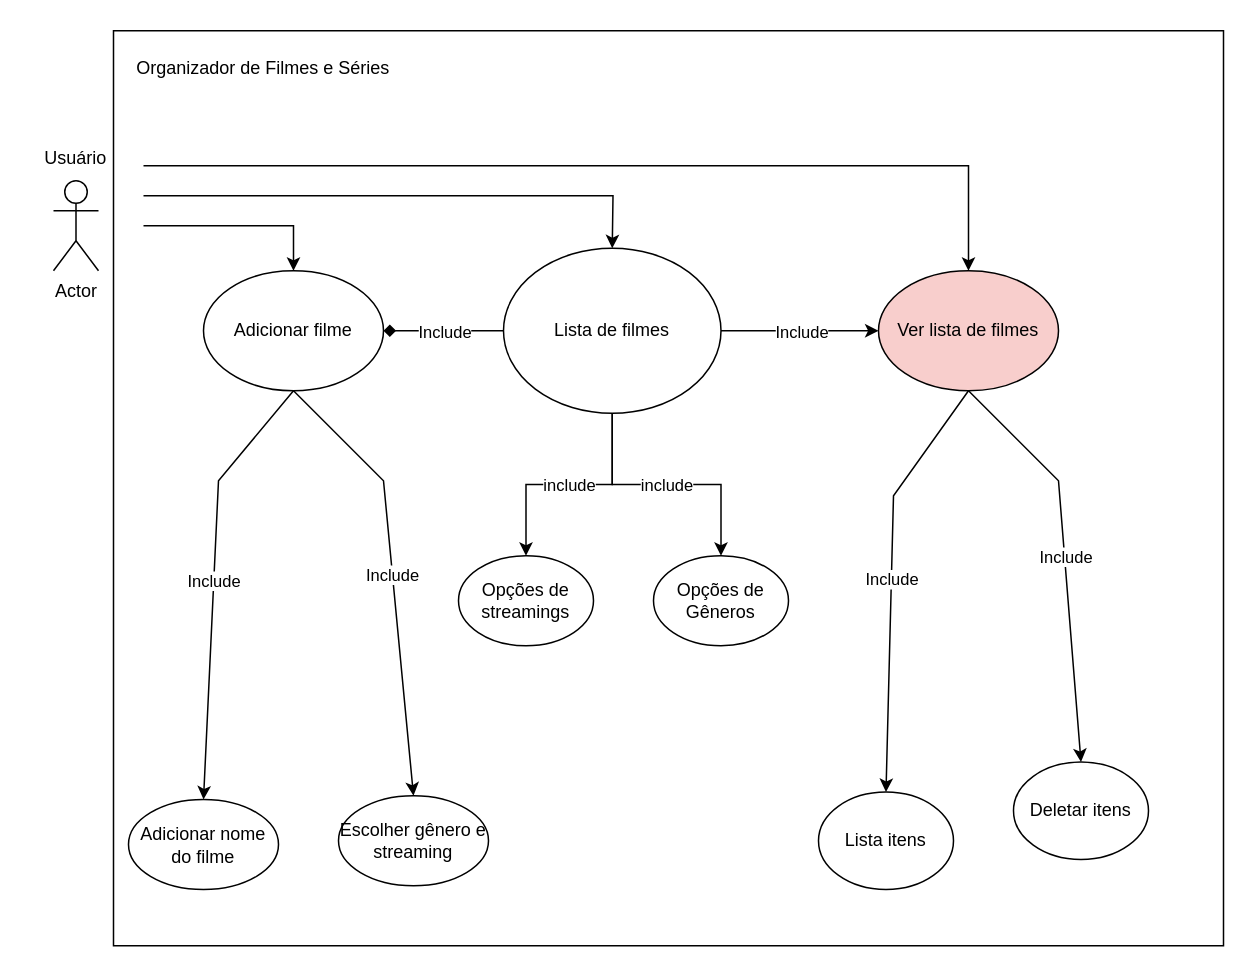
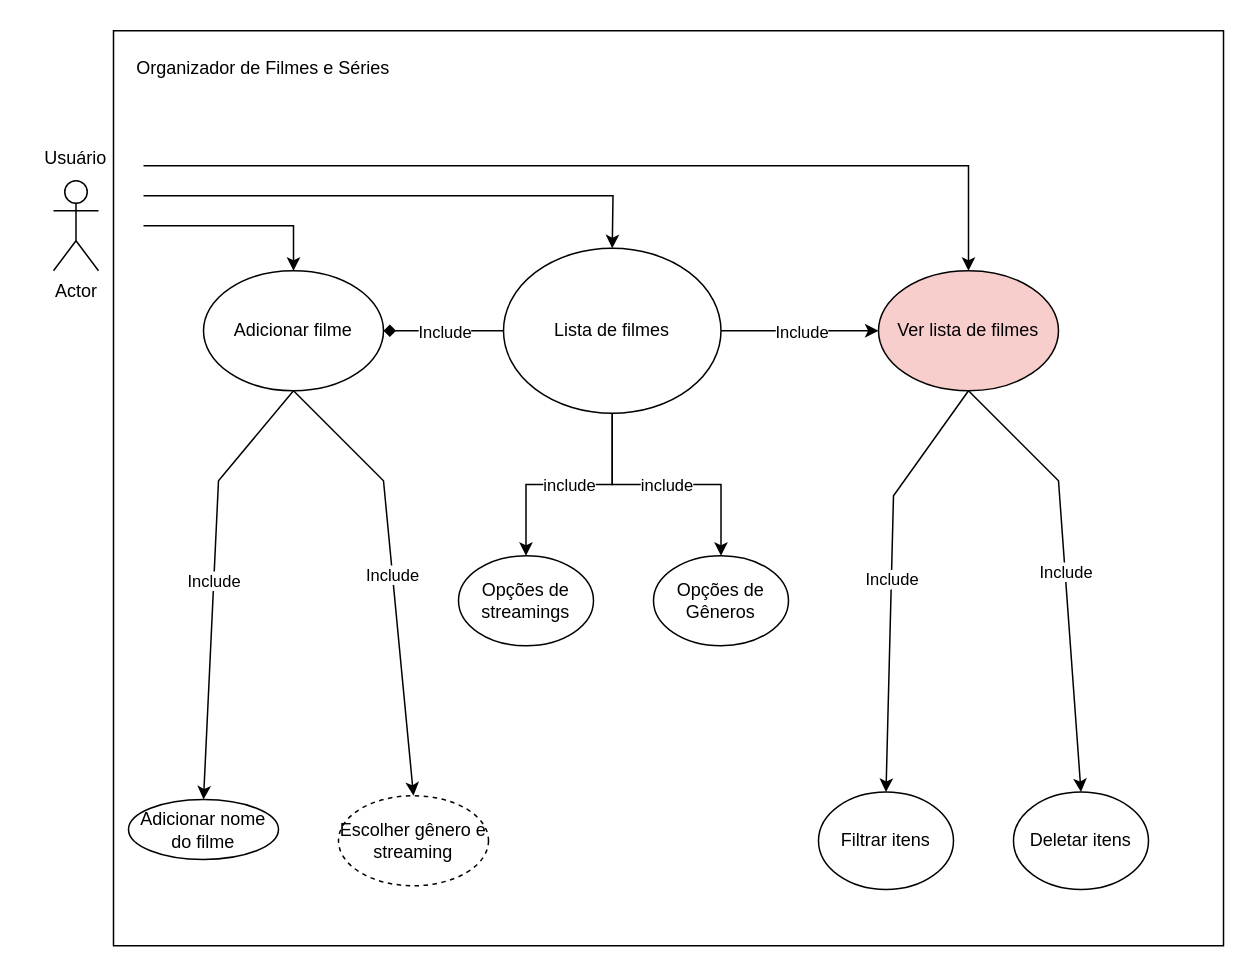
  <mxCell id="0" />
  <mxCell id="1" parent="0" />
  <mxCell id="2" value="" style="rounded=0;whiteSpace=wrap;html=1;movable=1;resizable=1;rotatable=1;deletable=1;editable=1;connectable=1;" parent="1" vertex="1"><mxGeometry x="75" y="20" width="740" height="610" as="geometry" /></mxCell>
  <mxCell id="3" value="Actor" style="shape=umlActor;verticalLabelPosition=bottom;verticalAlign=top;html=1;outlineConnect=0;movable=0;resizable=0;rotatable=0;deletable=0;editable=0;connectable=0;" parent="1" vertex="1"><mxGeometry x="35" y="120" width="30" height="60" as="geometry" /></mxCell>
  <mxCell id="4" value="&lt;div&gt;Usuário&lt;/div&gt;" style="text;html=1;strokeColor=none;fillColor=none;align=center;verticalAlign=middle;whiteSpace=wrap;rounded=0;movable=0;resizable=0;rotatable=0;deletable=0;editable=0;connectable=0;" parent="1" vertex="1"><mxGeometry x="20" y="90" width="60" height="30" as="geometry" /></mxCell>
  <mxCell id="5" value="Organizador de Filmes e Séries" style="text;html=1;strokeColor=none;fillColor=none;align=center;verticalAlign=middle;whiteSpace=wrap;rounded=0;movable=0;resizable=0;rotatable=0;deletable=0;editable=0;connectable=0;" parent="1" vertex="1"><mxGeometry x="65" y="30" width="220" height="30" as="geometry" /></mxCell>
  <mxCell id="6" value="&lt;div&gt;Adicionar filme &lt;/div&gt;" style="ellipse;whiteSpace=wrap;html=1;" parent="1" vertex="1"><mxGeometry x="135" y="180" width="120" height="80" as="geometry" /></mxCell>
  <mxCell id="7" value="Ver lista de filmes " style="ellipse;whiteSpace=wrap;html=1;fillColor=#f8cecc;" parent="1" vertex="1"><mxGeometry x="585" y="180" width="120" height="80" as="geometry" /></mxCell>
  <mxCell id="8" value="include" style="edgeStyle=orthogonalEdgeStyle;rounded=0;orthogonalLoop=1;jettySize=auto;html=1;" parent="1" source="10" target="21" edge="1"><mxGeometry relative="1" as="geometry" /></mxCell>
  <mxCell id="9" value="include" style="edgeStyle=orthogonalEdgeStyle;rounded=0;orthogonalLoop=1;jettySize=auto;html=1;" parent="1" source="10" target="22" edge="1"><mxGeometry relative="1" as="geometry" /></mxCell>
  <mxCell id="10" value="Lista de filmes" style="ellipse;whiteSpace=wrap;html=1;" parent="1" vertex="1"><mxGeometry x="335" y="165" width="145" height="110" as="geometry" /></mxCell>
- <mxCell id="11" value="&lt;div&gt;Lista itens&lt;/div&gt;" style="ellipse;whiteSpace=wrap;html=1;" parent="1" vertex="1"><mxGeometry x="545" y="527.5" width="90" height="65" as="geometry" /></mxCell>
+ <mxCell id="11" value="&lt;div&gt;Filtrar itens&lt;/div&gt;" style="ellipse;whiteSpace=wrap;html=1;" parent="1" vertex="1"><mxGeometry x="545" y="527.5" width="90" height="65" as="geometry" /></mxCell>
  <mxCell id="12" value="" style="endArrow=classic;html=1;rounded=0;exitX=0.5;exitY=1;exitDx=0;exitDy=0;entryX=0.5;entryY=0;entryDx=0;entryDy=0;" parent="1" source="7" target="11" edge="1"><mxGeometry relative="1" as="geometry"><mxPoint x="472.426" y="268.284" as="sourcePoint" /><mxPoint x="575" y="460" as="targetPoint" /><Array as="points"><mxPoint x="595" y="330" /></Array></mxGeometry></mxCell>
  <mxCell id="13" value="Include" style="edgeLabel;resizable=0;html=1;align=center;verticalAlign=middle;" parent="12" connectable="0" vertex="1"><mxGeometry relative="1" as="geometry" /></mxCell>
- <mxCell id="14" value="&lt;div&gt;Adicionar nome do filme&lt;br&gt;&lt;/div&gt;" style="ellipse;whiteSpace=wrap;html=1;" parent="1" vertex="1"><mxGeometry x="85" y="532.5" width="100" height="60" as="geometry" /></mxCell>
+ <mxCell id="14" value="&lt;div&gt;Adicionar nome do filme&lt;br&gt;&lt;/div&gt;" style="ellipse;whiteSpace=wrap;html=1;" parent="1" vertex="1"><mxGeometry x="85" y="532.5" width="100" height="40" as="geometry" /></mxCell>
  <mxCell id="15" value="" style="endArrow=classic;html=1;rounded=0;exitX=0.5;exitY=1;exitDx=0;exitDy=0;entryX=0.5;entryY=0;entryDx=0;entryDy=0;" parent="1" source="6" target="14" edge="1"><mxGeometry relative="1" as="geometry"><mxPoint x="102.426" y="293.284" as="sourcePoint" /><mxPoint x="245" y="470" as="targetPoint" /><Array as="points"><mxPoint x="145" y="320" /></Array></mxGeometry></mxCell>
  <mxCell id="16" value="Include" style="edgeLabel;resizable=0;html=1;align=center;verticalAlign=middle;" parent="15" connectable="0" vertex="1"><mxGeometry relative="1" as="geometry" /></mxCell>
  <mxCell id="17" value="" style="endArrow=diamond;html=1;rounded=0;entryX=1;entryY=0.5;entryDx=0;entryDy=0;exitX=0;exitY=0.5;exitDx=0;exitDy=0;" parent="1" source="10" target="6" edge="1"><mxGeometry relative="1" as="geometry"><mxPoint x="215" y="530" as="sourcePoint" /><mxPoint x="215" y="435" as="targetPoint" /></mxGeometry></mxCell>
  <mxCell id="18" value="Include" style="edgeLabel;resizable=0;html=1;align=center;verticalAlign=middle;" parent="17" connectable="0" vertex="1"><mxGeometry relative="1" as="geometry" /></mxCell>
  <mxCell id="19" value="" style="endArrow=classic;html=1;rounded=0;entryX=0;entryY=0.5;entryDx=0;entryDy=0;exitX=1;exitY=0.5;exitDx=0;exitDy=0;" parent="1" source="10" target="7" edge="1"><mxGeometry relative="1" as="geometry"><mxPoint x="388.912" y="515.975" as="sourcePoint" /><mxPoint x="275" y="395" as="targetPoint" /></mxGeometry></mxCell>
  <mxCell id="20" value="Include" style="edgeLabel;resizable=0;html=1;align=center;verticalAlign=middle;" parent="19" connectable="0" vertex="1"><mxGeometry relative="1" as="geometry" /></mxCell>
  <mxCell id="21" value="Opções de streamings" style="ellipse;whiteSpace=wrap;html=1;" parent="1" vertex="1"><mxGeometry x="305" y="370" width="90" height="60" as="geometry" /></mxCell>
  <mxCell id="22" value="Opções de Gêneros" style="ellipse;whiteSpace=wrap;html=1;" parent="1" vertex="1"><mxGeometry x="435" y="370" width="90" height="60" as="geometry" /></mxCell>
  <mxCell id="23" value="" style="endArrow=classic;html=1;rounded=0;entryX=0.5;entryY=0;entryDx=0;entryDy=0;" parent="1" target="7" edge="1"><mxGeometry width="50" height="50" relative="1" as="geometry"><mxPoint x="95" y="110" as="sourcePoint" /><mxPoint x="195" y="80" as="targetPoint" /><Array as="points"><mxPoint x="645" y="110" /></Array></mxGeometry></mxCell>
  <mxCell id="24" value="" style="endArrow=classic;html=1;rounded=0;entryX=0.5;entryY=0;entryDx=0;entryDy=0;" parent="1" target="10" edge="1"><mxGeometry width="50" height="50" relative="1" as="geometry"><mxPoint x="95" y="130" as="sourcePoint" /><mxPoint x="165" y="110" as="targetPoint" /><Array as="points"><mxPoint x="408" y="130" /></Array></mxGeometry></mxCell>
  <mxCell id="25" value="" style="endArrow=classic;html=1;rounded=0;entryX=0.5;entryY=0;entryDx=0;entryDy=0;" parent="1" target="6" edge="1"><mxGeometry width="50" height="50" relative="1" as="geometry"><mxPoint x="95" y="150" as="sourcePoint" /><mxPoint x="145" y="110" as="targetPoint" /><Array as="points"><mxPoint x="195" y="150" /></Array></mxGeometry></mxCell>
- <mxCell id="26" value="Deletar itens" style="ellipse;whiteSpace=wrap;html=1;" parent="1" vertex="1"><mxGeometry x="675" y="507.5" width="90" height="65" as="geometry" /></mxCell>
+ <mxCell id="26" value="Deletar itens" style="ellipse;whiteSpace=wrap;html=1;" parent="1" vertex="1"><mxGeometry x="675" y="527.5" width="90" height="65" as="geometry" /></mxCell>
  <mxCell id="27" value="" style="endArrow=classic;html=1;rounded=0;exitX=0.5;exitY=1;exitDx=0;exitDy=0;entryX=0.5;entryY=0;entryDx=0;entryDy=0;" parent="1" source="7" target="26" edge="1"><mxGeometry relative="1" as="geometry"><mxPoint x="655" y="270" as="sourcePoint" /><mxPoint x="570" y="540" as="targetPoint" /><Array as="points"><mxPoint x="705" y="320" /></Array></mxGeometry></mxCell>
  <mxCell id="28" value="Include" style="edgeLabel;resizable=0;html=1;align=center;verticalAlign=middle;" parent="27" connectable="0" vertex="1"><mxGeometry relative="1" as="geometry" /></mxCell>
- <mxCell id="29" value="Escolher gênero e streaming" style="ellipse;whiteSpace=wrap;html=1;" parent="1" vertex="1"><mxGeometry x="225" y="530" width="100" height="60" as="geometry" /></mxCell>
+ <mxCell id="29" value="Escolher gênero e streaming" style="ellipse;whiteSpace=wrap;html=1;dashed=1;" parent="1" vertex="1"><mxGeometry x="225" y="530" width="100" height="60" as="geometry" /></mxCell>
  <mxCell id="30" value="" style="endArrow=classic;html=1;rounded=0;exitX=0.5;exitY=1;exitDx=0;exitDy=0;entryX=0.5;entryY=0;entryDx=0;entryDy=0;" parent="1" source="6" target="29" edge="1"><mxGeometry relative="1" as="geometry"><mxPoint x="215" y="270" as="sourcePoint" /><mxPoint x="135" y="545" as="targetPoint" /><Array as="points"><mxPoint x="255" y="320" /></Array></mxGeometry></mxCell>
  <mxCell id="31" value="Include" style="edgeLabel;resizable=0;html=1;align=center;verticalAlign=middle;" parent="30" connectable="0" vertex="1"><mxGeometry relative="1" as="geometry" /></mxCell>
